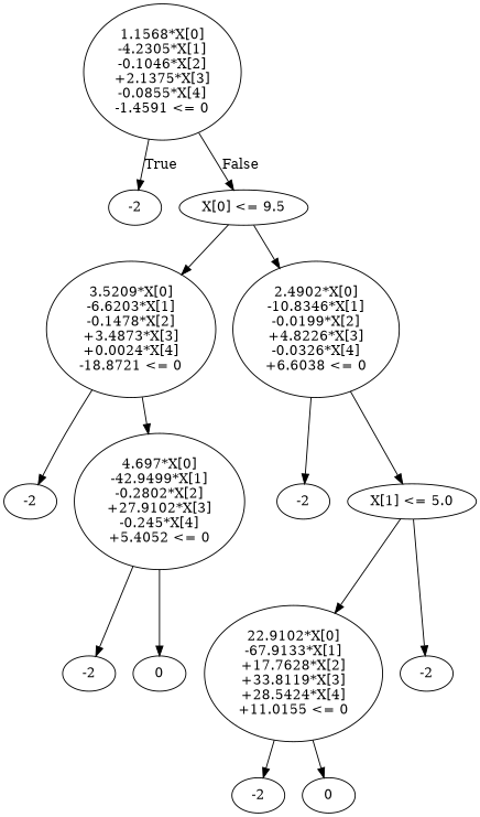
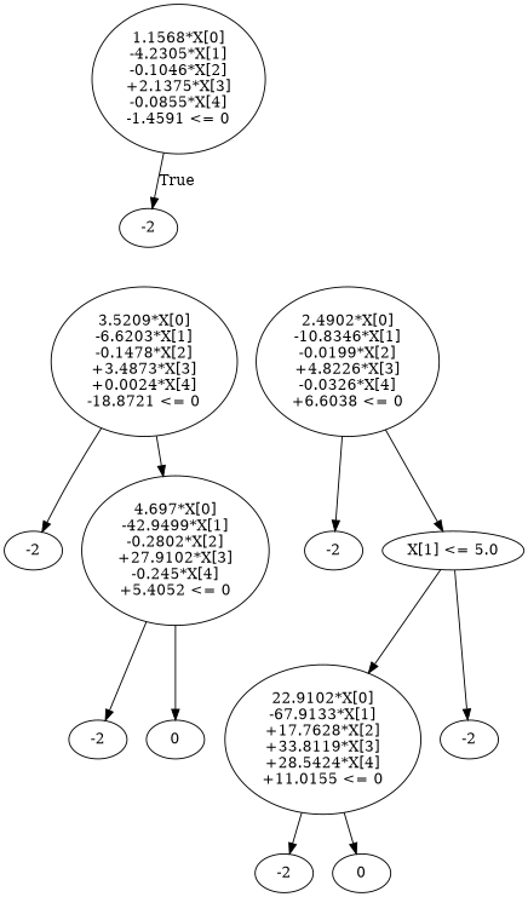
  digraph {
    n1 [label="1.1568*X[0]\n-4.2305*X[1]\n-0.1046*X[2]\n+2.1375*X[3]\n-0.0855*X[4]\n-1.4591 <= 0"]
    n2 [label=-2]
-   n3 [label="X[0] <= 9.5"]
    n4 [label="3.5209*X[0]\n-6.6203*X[1]\n-0.1478*X[2]\n+3.4873*X[3]\n+0.0024*X[4]\n-18.8721 <= 0"]
    n5 [label="2.4902*X[0]\n-10.8346*X[1]\n-0.0199*X[2]\n+4.8226*X[3]\n-0.0326*X[4]\n+6.6038 <= 0"]
    n6 [label=-2]
    n7 [label="4.697*X[0]\n-42.9499*X[1]\n-0.2802*X[2]\n+27.9102*X[3]\n-0.245*X[4]\n+5.4052 <= 0"]
    n8 [label=-2]
    n9 [label=0]
    n10 [label=-2]
    n11 [label="X[1] <= 5.0"]
    n12 [label="22.9102*X[0]\n-67.9133*X[1]\n+17.7628*X[2]\n+33.8119*X[3]\n+28.5424*X[4]\n+11.0155 <= 0"]
    n13 [label=-2]
    n14 [label=-2]
    n15 [label=0]
    n1 -> n2 [label=True]
-   n1 -> n3 [label=False]
-   n3 -> n4
-   n3 -> n5
    n4 -> n6
    n4 -> n7
    n5 -> n10
    n5 -> n11
    n7 -> n8
    n7 -> n9
    n11 -> n12
    n11 -> n13
    n12 -> n14
    n12 -> n15
  }
